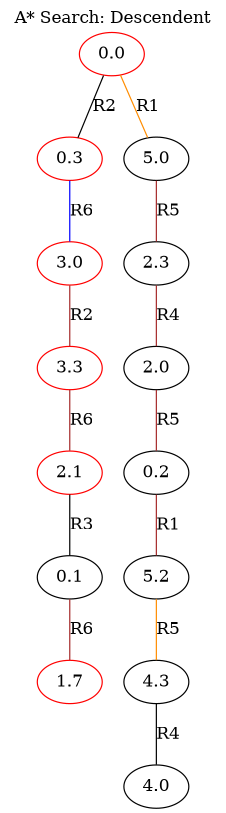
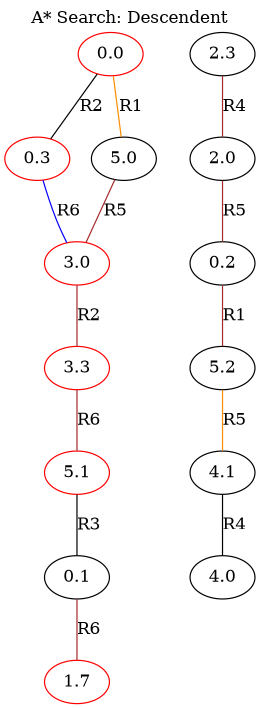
  strict graph {
    label="A* Search: Descendent"
    labelloc=t
    edge [color=brown]
    0.0 [color=red]
    0.3 [color=red]
    3.0 [color=red]
    3.3 [color=red]
-   5.1 [color=red label=2.1]
+   5.1 [color=red]
    0.1 [color=black]
    n7 [color=red label=1.7]
    5.0
    2.3
    2.0
    0.2
    5.2
-   4.3
+   4.3 [label=4.1]
    4.0
    subgraph sub_1 {
      0.0
      0.3
      3.0
      3.3
      5.1
      0.1
      n7
    }
    0.0 -- 0.3 [color=black label=R2]
    0.0 -- 5.0 [color=darkorange label=R1]
    0.3 -- 3.0 [color=blue label=R6]
    3.0 -- 3.3 [label=R2]
    3.3 -- 5.1 [label=R6]
    5.1 -- 0.1 [color=black label=R3]
    0.1 -- n7 [label=R6]
-   5.0 -- 2.3 [label=R5]
+   5.0 -- 3.0 [label=R5]
    2.3 -- 2.0 [label=R4]
    2.0 -- 0.2 [label=R5]
    0.2 -- 5.2 [label=R1]
    5.2 -- 4.3 [color=darkorange label=R5]
    4.3 -- 4.0 [color=black label=R4]
  }
